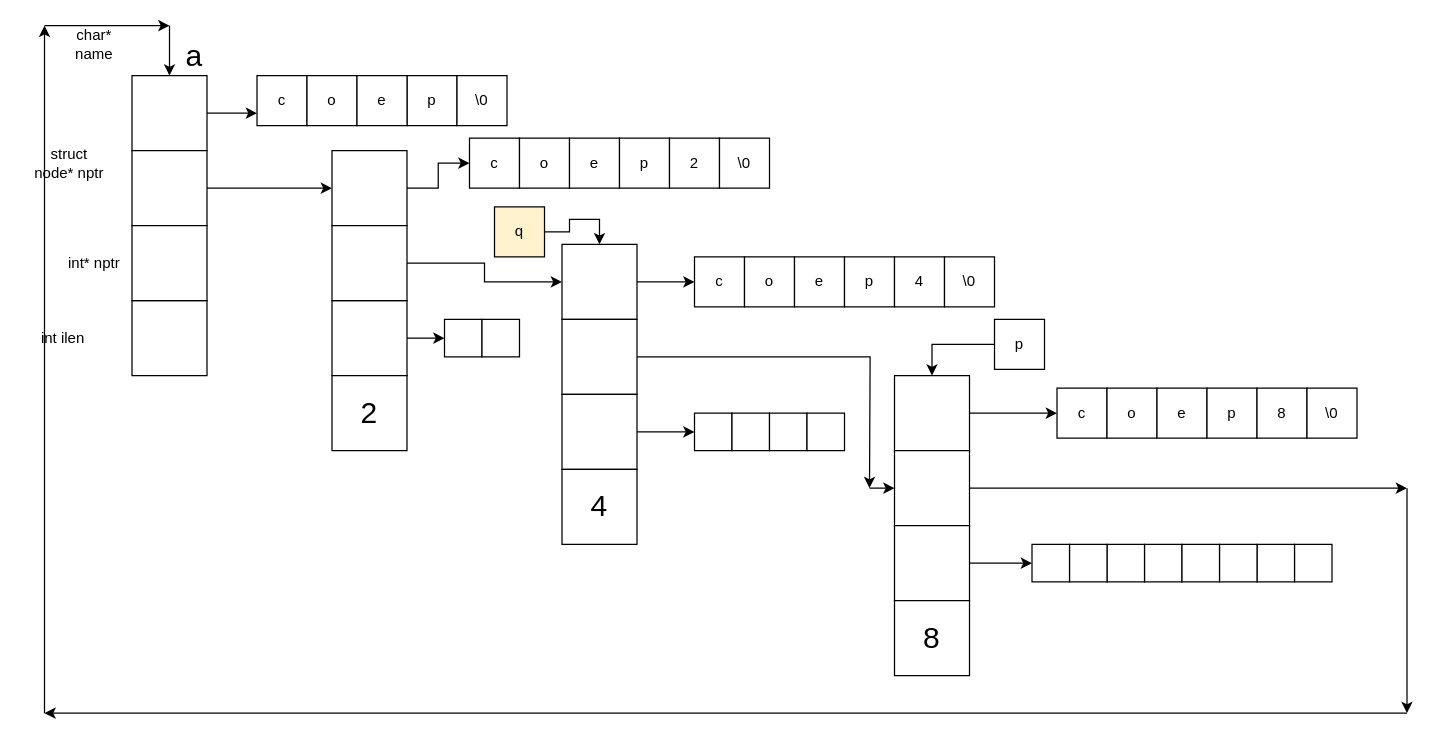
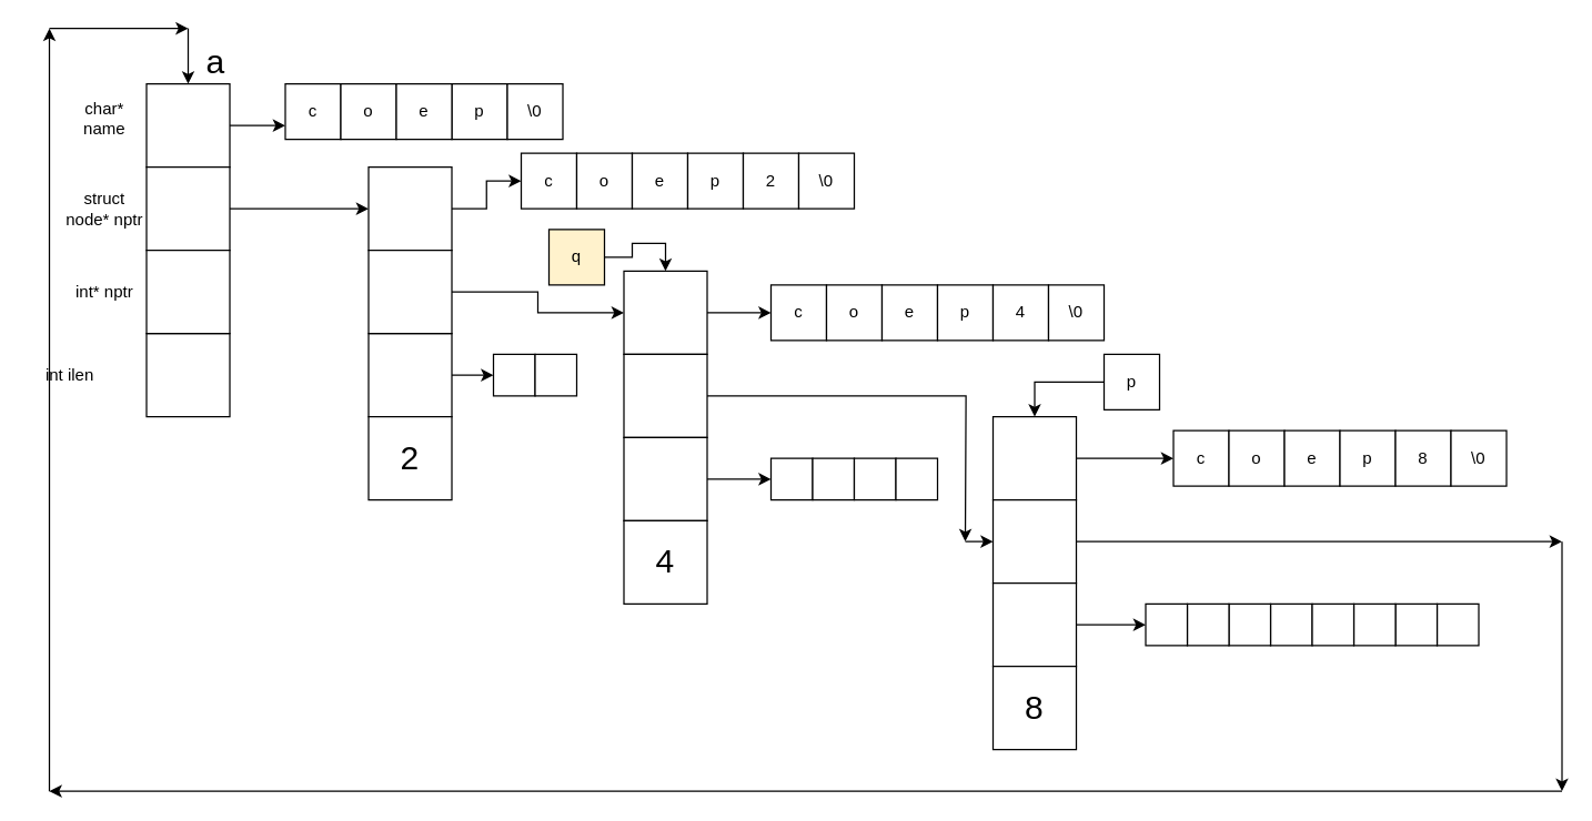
  <mxCell id="0" />
  <mxCell id="1" parent="0" />
  <mxCell id="2" style="edgeStyle=orthogonalEdgeStyle;rounded=0;orthogonalLoop=1;jettySize=auto;html=1;entryX=0;entryY=0.75;entryDx=0;entryDy=0;" parent="1" source="3" target="19" edge="1"><mxGeometry relative="1" as="geometry" /></mxCell>
  <mxCell id="3" value="" style="whiteSpace=wrap;html=1;aspect=fixed;" parent="1" vertex="1"><mxGeometry x="105" y="60" width="60" height="60" as="geometry" /></mxCell>
  <mxCell id="4" style="edgeStyle=orthogonalEdgeStyle;rounded=0;orthogonalLoop=1;jettySize=auto;html=1;" parent="1" source="5" edge="1"><mxGeometry relative="1" as="geometry"><mxPoint x="265" y="150" as="targetPoint" /></mxGeometry></mxCell>
  <mxCell id="5" value="" style="whiteSpace=wrap;html=1;aspect=fixed;" parent="1" vertex="1"><mxGeometry x="105" y="120" width="60" height="60" as="geometry" /></mxCell>
  <mxCell id="6" value="" style="whiteSpace=wrap;html=1;aspect=fixed;" parent="1" vertex="1"><mxGeometry x="105" y="240" width="60" height="60" as="geometry" /></mxCell>
  <mxCell id="7" value="" style="whiteSpace=wrap;html=1;aspect=fixed;" parent="1" vertex="1"><mxGeometry x="105" y="180" width="60" height="60" as="geometry" /></mxCell>
- <mxCell id="8" value="char* name" style="text;html=1;strokeColor=none;fillColor=none;align=center;verticalAlign=middle;whiteSpace=wrap;rounded=0;" parent="1" vertex="1"><mxGeometry x="45" y="20" width="60" height="30" as="geometry" /></mxCell>
- <mxCell id="9" value="struct node* nptr" style="text;html=1;strokeColor=none;fillColor=none;align=center;verticalAlign=middle;whiteSpace=wrap;rounded=0;" parent="1" vertex="1"><mxGeometry x="25" y="115" width="60" height="30" as="geometry" /></mxCell>
+ <mxCell id="8" value="char* name" style="text;html=1;strokeColor=none;fillColor=none;align=center;verticalAlign=middle;whiteSpace=wrap;rounded=0;" parent="1" vertex="1"><mxGeometry x="45" y="70" width="60" height="30" as="geometry" /></mxCell>
+ <mxCell id="9" value="struct node* nptr" style="text;html=1;strokeColor=none;fillColor=none;align=center;verticalAlign=middle;whiteSpace=wrap;rounded=0;" parent="1" vertex="1"><mxGeometry x="45" y="135" width="60" height="30" as="geometry" /></mxCell>
  <mxCell id="10" value="int* nptr" style="text;html=1;strokeColor=none;fillColor=none;align=center;verticalAlign=middle;whiteSpace=wrap;rounded=0;" parent="1" vertex="1"><mxGeometry x="45" y="195" width="60" height="30" as="geometry" /></mxCell>
  <mxCell id="11" value="int ilen" style="text;html=1;strokeColor=none;fillColor=none;align=center;verticalAlign=middle;whiteSpace=wrap;rounded=0;" parent="1" vertex="1"><mxGeometry x="20" y="255" width="60" height="30" as="geometry" /></mxCell>
  <mxCell id="12" style="edgeStyle=orthogonalEdgeStyle;rounded=0;orthogonalLoop=1;jettySize=auto;html=1;entryX=0;entryY=0.5;entryDx=0;entryDy=0;" parent="1" source="13" target="31" edge="1"><mxGeometry relative="1" as="geometry" /></mxCell>
  <mxCell id="13" value="" style="whiteSpace=wrap;html=1;aspect=fixed;" parent="1" vertex="1"><mxGeometry x="265" y="120" width="60" height="60" as="geometry" /></mxCell>
  <mxCell id="14" style="edgeStyle=orthogonalEdgeStyle;rounded=0;orthogonalLoop=1;jettySize=auto;html=1;" parent="1" source="15" edge="1"><mxGeometry relative="1" as="geometry"><mxPoint x="355" y="270" as="targetPoint" /></mxGeometry></mxCell>
  <mxCell id="15" value="" style="whiteSpace=wrap;html=1;aspect=fixed;" parent="1" vertex="1"><mxGeometry x="265" y="240" width="60" height="60" as="geometry" /></mxCell>
  <mxCell id="16" style="edgeStyle=orthogonalEdgeStyle;rounded=0;orthogonalLoop=1;jettySize=auto;html=1;entryX=0;entryY=0.5;entryDx=0;entryDy=0;" parent="1" source="17" target="25" edge="1"><mxGeometry relative="1" as="geometry"><mxPoint x="435" y="210" as="targetPoint" /></mxGeometry></mxCell>
  <mxCell id="17" value="" style="whiteSpace=wrap;html=1;aspect=fixed;" parent="1" vertex="1"><mxGeometry x="265" y="180" width="60" height="60" as="geometry" /></mxCell>
  <mxCell id="18" value="&lt;font style=&quot;font-size: 24px;&quot;&gt;2&lt;/font&gt;" style="whiteSpace=wrap;html=1;aspect=fixed;" parent="1" vertex="1"><mxGeometry x="265" y="300" width="60" height="60" as="geometry" /></mxCell>
  <mxCell id="19" value="c" style="whiteSpace=wrap;html=1;aspect=fixed;" parent="1" vertex="1"><mxGeometry x="205" y="60" width="40" height="40" as="geometry" /></mxCell>
  <mxCell id="20" value="o" style="whiteSpace=wrap;html=1;aspect=fixed;" parent="1" vertex="1"><mxGeometry x="245" y="60" width="40" height="40" as="geometry" /></mxCell>
  <mxCell id="21" value="p" style="whiteSpace=wrap;html=1;aspect=fixed;" parent="1" vertex="1"><mxGeometry x="325" y="60" width="40" height="40" as="geometry" /></mxCell>
  <mxCell id="22" value="e" style="whiteSpace=wrap;html=1;aspect=fixed;" parent="1" vertex="1"><mxGeometry x="285" y="60" width="40" height="40" as="geometry" /></mxCell>
  <mxCell id="23" value="\0" style="whiteSpace=wrap;html=1;aspect=fixed;" parent="1" vertex="1"><mxGeometry x="365" y="60" width="40" height="40" as="geometry" /></mxCell>
  <mxCell id="24" style="edgeStyle=orthogonalEdgeStyle;rounded=0;orthogonalLoop=1;jettySize=auto;html=1;entryX=0;entryY=0.5;entryDx=0;entryDy=0;" parent="1" source="25" target="37" edge="1"><mxGeometry relative="1" as="geometry" /></mxCell>
  <mxCell id="25" value="" style="whiteSpace=wrap;html=1;aspect=fixed;" parent="1" vertex="1"><mxGeometry x="449" y="195" width="60" height="60" as="geometry" /></mxCell>
  <mxCell id="26" style="edgeStyle=orthogonalEdgeStyle;rounded=0;orthogonalLoop=1;jettySize=auto;html=1;" edge="1" parent="1" source="27"><mxGeometry relative="1" as="geometry"><mxPoint x="695" y="390" as="targetPoint" /></mxGeometry></mxCell>
  <mxCell id="27" value="" style="whiteSpace=wrap;html=1;aspect=fixed;" parent="1" vertex="1"><mxGeometry x="449" y="255" width="60" height="60" as="geometry" /></mxCell>
  <mxCell id="28" style="edgeStyle=orthogonalEdgeStyle;rounded=0;orthogonalLoop=1;jettySize=auto;html=1;" parent="1" source="29" edge="1"><mxGeometry relative="1" as="geometry"><mxPoint x="555" y="345" as="targetPoint" /></mxGeometry></mxCell>
  <mxCell id="29" value="" style="whiteSpace=wrap;html=1;aspect=fixed;" parent="1" vertex="1"><mxGeometry x="449" y="315" width="60" height="60" as="geometry" /></mxCell>
  <mxCell id="30" value="&lt;font style=&quot;font-size: 24px;&quot;&gt;4&lt;/font&gt;" style="whiteSpace=wrap;html=1;aspect=fixed;" parent="1" vertex="1"><mxGeometry x="449" y="375" width="60" height="60" as="geometry" /></mxCell>
  <mxCell id="31" value="c" style="whiteSpace=wrap;html=1;aspect=fixed;" parent="1" vertex="1"><mxGeometry x="375" y="110" width="40" height="40" as="geometry" /></mxCell>
  <mxCell id="32" value="o" style="whiteSpace=wrap;html=1;aspect=fixed;" parent="1" vertex="1"><mxGeometry x="415" y="110" width="40" height="40" as="geometry" /></mxCell>
  <mxCell id="33" value="e" style="whiteSpace=wrap;html=1;aspect=fixed;" parent="1" vertex="1"><mxGeometry x="455" y="110" width="40" height="40" as="geometry" /></mxCell>
  <mxCell id="34" value="p" style="whiteSpace=wrap;html=1;aspect=fixed;" parent="1" vertex="1"><mxGeometry x="495" y="110" width="40" height="40" as="geometry" /></mxCell>
  <mxCell id="35" value="2" style="whiteSpace=wrap;html=1;aspect=fixed;" parent="1" vertex="1"><mxGeometry x="535" y="110" width="40" height="40" as="geometry" /></mxCell>
  <mxCell id="36" value="\0" style="whiteSpace=wrap;html=1;aspect=fixed;" parent="1" vertex="1"><mxGeometry x="575" y="110" width="40" height="40" as="geometry" /></mxCell>
  <mxCell id="37" value="c" style="whiteSpace=wrap;html=1;aspect=fixed;" parent="1" vertex="1"><mxGeometry x="555" y="205" width="40" height="40" as="geometry" /></mxCell>
  <mxCell id="38" value="o" style="whiteSpace=wrap;html=1;aspect=fixed;" parent="1" vertex="1"><mxGeometry x="595" y="205" width="40" height="40" as="geometry" /></mxCell>
  <mxCell id="39" value="e" style="whiteSpace=wrap;html=1;aspect=fixed;" parent="1" vertex="1"><mxGeometry x="635" y="205" width="40" height="40" as="geometry" /></mxCell>
  <mxCell id="40" value="p" style="whiteSpace=wrap;html=1;aspect=fixed;" parent="1" vertex="1"><mxGeometry x="675" y="205" width="40" height="40" as="geometry" /></mxCell>
  <mxCell id="41" value="4" style="whiteSpace=wrap;html=1;aspect=fixed;" parent="1" vertex="1"><mxGeometry x="715" y="205" width="40" height="40" as="geometry" /></mxCell>
  <mxCell id="42" value="\0" style="whiteSpace=wrap;html=1;aspect=fixed;" parent="1" vertex="1"><mxGeometry x="755" y="205" width="40" height="40" as="geometry" /></mxCell>
  <mxCell id="43" value="" style="whiteSpace=wrap;html=1;aspect=fixed;" parent="1" vertex="1"><mxGeometry x="355" y="255" width="30" height="30" as="geometry" /></mxCell>
  <mxCell id="44" value="" style="whiteSpace=wrap;html=1;aspect=fixed;" parent="1" vertex="1"><mxGeometry x="385" y="255" width="30" height="30" as="geometry" /></mxCell>
  <mxCell id="45" style="edgeStyle=orthogonalEdgeStyle;rounded=0;orthogonalLoop=1;jettySize=auto;html=1;entryX=0;entryY=0.5;entryDx=0;entryDy=0;" parent="1" source="46" target="52" edge="1"><mxGeometry relative="1" as="geometry" /></mxCell>
  <mxCell id="46" value="" style="whiteSpace=wrap;html=1;aspect=fixed;" parent="1" vertex="1"><mxGeometry x="715" y="300" width="60" height="60" as="geometry" /></mxCell>
  <mxCell id="47" style="edgeStyle=orthogonalEdgeStyle;rounded=0;orthogonalLoop=1;jettySize=auto;html=1;" edge="1" parent="1" source="48"><mxGeometry relative="1" as="geometry"><mxPoint x="1125" y="390" as="targetPoint" /></mxGeometry></mxCell>
  <mxCell id="48" value="" style="whiteSpace=wrap;html=1;aspect=fixed;" parent="1" vertex="1"><mxGeometry x="715" y="360" width="60" height="60" as="geometry" /></mxCell>
  <mxCell id="49" style="edgeStyle=orthogonalEdgeStyle;rounded=0;orthogonalLoop=1;jettySize=auto;html=1;entryX=0;entryY=0.5;entryDx=0;entryDy=0;" parent="1" source="50" target="65" edge="1"><mxGeometry relative="1" as="geometry" /></mxCell>
  <mxCell id="50" value="" style="whiteSpace=wrap;html=1;aspect=fixed;" parent="1" vertex="1"><mxGeometry x="715" y="420" width="60" height="60" as="geometry" /></mxCell>
  <mxCell id="51" value="&lt;font style=&quot;font-size: 24px;&quot;&gt;8&lt;/font&gt;" style="whiteSpace=wrap;html=1;aspect=fixed;" parent="1" vertex="1"><mxGeometry x="715" y="480" width="60" height="60" as="geometry" /></mxCell>
  <mxCell id="52" value="c" style="whiteSpace=wrap;html=1;aspect=fixed;" parent="1" vertex="1"><mxGeometry x="845" y="310" width="40" height="40" as="geometry" /></mxCell>
  <mxCell id="53" value="o" style="whiteSpace=wrap;html=1;aspect=fixed;" parent="1" vertex="1"><mxGeometry x="885" y="310" width="40" height="40" as="geometry" /></mxCell>
  <mxCell id="54" value="e" style="whiteSpace=wrap;html=1;aspect=fixed;" parent="1" vertex="1"><mxGeometry x="925" y="310" width="40" height="40" as="geometry" /></mxCell>
  <mxCell id="55" value="p" style="whiteSpace=wrap;html=1;aspect=fixed;" parent="1" vertex="1"><mxGeometry x="965" y="310" width="40" height="40" as="geometry" /></mxCell>
  <mxCell id="56" value="8" style="whiteSpace=wrap;html=1;aspect=fixed;" parent="1" vertex="1"><mxGeometry x="1005" y="310" width="40" height="40" as="geometry" /></mxCell>
  <mxCell id="57" value="\0" style="whiteSpace=wrap;html=1;aspect=fixed;" parent="1" vertex="1"><mxGeometry x="1045" y="310" width="40" height="40" as="geometry" /></mxCell>
  <mxCell id="58" value="" style="whiteSpace=wrap;html=1;aspect=fixed;" parent="1" vertex="1"><mxGeometry x="555" y="330" width="30" height="30" as="geometry" /></mxCell>
  <mxCell id="59" value="" style="whiteSpace=wrap;html=1;aspect=fixed;" parent="1" vertex="1"><mxGeometry x="585" y="330" width="30" height="30" as="geometry" /></mxCell>
  <mxCell id="60" value="" style="whiteSpace=wrap;html=1;aspect=fixed;" parent="1" vertex="1"><mxGeometry x="615" y="330" width="30" height="30" as="geometry" /></mxCell>
  <mxCell id="61" value="" style="whiteSpace=wrap;html=1;aspect=fixed;" parent="1" vertex="1"><mxGeometry x="645" y="330" width="30" height="30" as="geometry" /></mxCell>
  <mxCell id="62" value="" style="whiteSpace=wrap;html=1;aspect=fixed;" parent="1" vertex="1"><mxGeometry x="915" y="435" width="30" height="30" as="geometry" /></mxCell>
  <mxCell id="63" value="" style="whiteSpace=wrap;html=1;aspect=fixed;" parent="1" vertex="1"><mxGeometry x="885" y="435" width="30" height="30" as="geometry" /></mxCell>
  <mxCell id="64" value="" style="whiteSpace=wrap;html=1;aspect=fixed;" parent="1" vertex="1"><mxGeometry x="855" y="435" width="30" height="30" as="geometry" /></mxCell>
  <mxCell id="65" value="" style="whiteSpace=wrap;html=1;aspect=fixed;" parent="1" vertex="1"><mxGeometry x="825" y="435" width="30" height="30" as="geometry" /></mxCell>
  <mxCell id="66" value="" style="whiteSpace=wrap;html=1;aspect=fixed;" parent="1" vertex="1"><mxGeometry x="1035" y="435" width="30" height="30" as="geometry" /></mxCell>
  <mxCell id="67" value="" style="whiteSpace=wrap;html=1;aspect=fixed;" parent="1" vertex="1"><mxGeometry x="1005" y="435" width="30" height="30" as="geometry" /></mxCell>
  <mxCell id="68" value="" style="whiteSpace=wrap;html=1;aspect=fixed;" parent="1" vertex="1"><mxGeometry x="975" y="435" width="30" height="30" as="geometry" /></mxCell>
  <mxCell id="69" value="" style="whiteSpace=wrap;html=1;aspect=fixed;" parent="1" vertex="1"><mxGeometry x="945" y="435" width="30" height="30" as="geometry" /></mxCell>
  <mxCell id="70" style="edgeStyle=orthogonalEdgeStyle;rounded=0;orthogonalLoop=1;jettySize=auto;html=1;entryX=0.5;entryY=0;entryDx=0;entryDy=0;" parent="1" source="71" target="25" edge="1"><mxGeometry relative="1" as="geometry" /></mxCell>
  <mxCell id="71" value="q" style="whiteSpace=wrap;html=1;aspect=fixed;fillColor=#fff2cc;" parent="1" vertex="1"><mxGeometry x="395" y="165" width="40" height="40" as="geometry" /></mxCell>
  <mxCell id="72" style="edgeStyle=orthogonalEdgeStyle;rounded=0;orthogonalLoop=1;jettySize=auto;html=1;entryX=0.5;entryY=0;entryDx=0;entryDy=0;" parent="1" source="73" target="46" edge="1"><mxGeometry relative="1" as="geometry" /></mxCell>
  <mxCell id="73" value="p" style="whiteSpace=wrap;html=1;aspect=fixed;" parent="1" vertex="1"><mxGeometry x="795" y="255" width="40" height="40" as="geometry" /></mxCell>
  <mxCell id="74" value="" style="endArrow=classic;html=1;rounded=0;" parent="1" edge="1"><mxGeometry width="50" height="50" relative="1" as="geometry"><mxPoint x="1125" y="570" as="sourcePoint" /><mxPoint x="35" y="570" as="targetPoint" /></mxGeometry></mxCell>
  <mxCell id="75" value="" style="endArrow=classic;html=1;rounded=0;" parent="1" edge="1"><mxGeometry width="50" height="50" relative="1" as="geometry"><mxPoint x="35" y="570" as="sourcePoint" /><mxPoint x="35" y="20" as="targetPoint" /></mxGeometry></mxCell>
  <mxCell id="76" value="" style="endArrow=classic;html=1;rounded=0;" parent="1" edge="1"><mxGeometry width="50" height="50" relative="1" as="geometry"><mxPoint x="35" y="20" as="sourcePoint" /><mxPoint x="135" y="20" as="targetPoint" /></mxGeometry></mxCell>
  <mxCell id="77" value="" style="endArrow=classic;html=1;rounded=0;entryX=0.5;entryY=0;entryDx=0;entryDy=0;" parent="1" target="3" edge="1"><mxGeometry width="50" height="50" relative="1" as="geometry"><mxPoint x="135" y="20" as="sourcePoint" /><mxPoint x="625" y="290" as="targetPoint" /></mxGeometry></mxCell>
  <mxCell id="78" value="&lt;font style=&quot;font-size: 24px;&quot;&gt;a&lt;/font&gt;" style="text;html=1;strokeColor=none;fillColor=none;align=center;verticalAlign=middle;whiteSpace=wrap;rounded=0;" parent="1" vertex="1"><mxGeometry x="125" y="30" width="60" height="30" as="geometry" /></mxCell>
  <mxCell id="79" value="" style="endArrow=classic;html=1;rounded=0;" edge="1" parent="1"><mxGeometry width="50" height="50" relative="1" as="geometry"><mxPoint x="1125" y="390" as="sourcePoint" /><mxPoint x="1125" y="570" as="targetPoint" /></mxGeometry></mxCell>
  <mxCell id="80" value="" style="endArrow=classic;html=1;rounded=0;entryX=0;entryY=0.5;entryDx=0;entryDy=0;" edge="1" parent="1" target="48"><mxGeometry width="50" height="50" relative="1" as="geometry"><mxPoint x="695" y="390" as="sourcePoint" /><mxPoint x="585" y="270" as="targetPoint" /></mxGeometry></mxCell>
